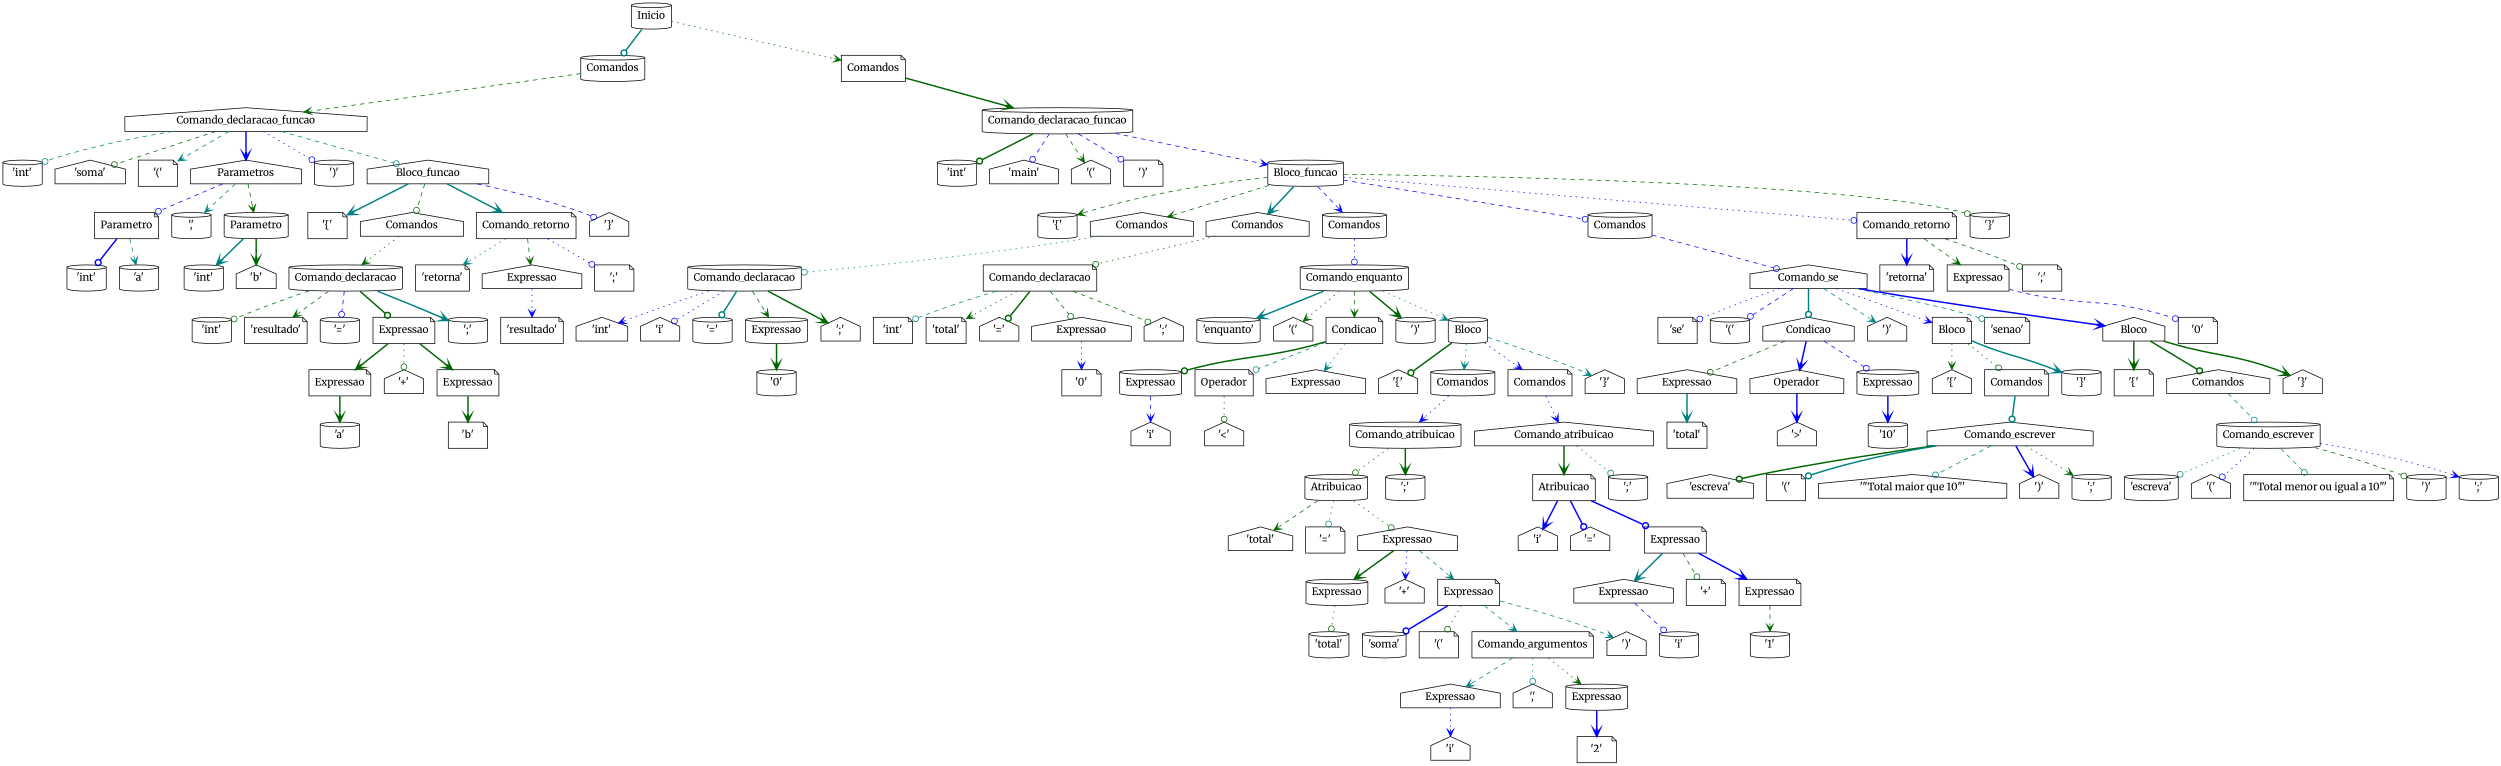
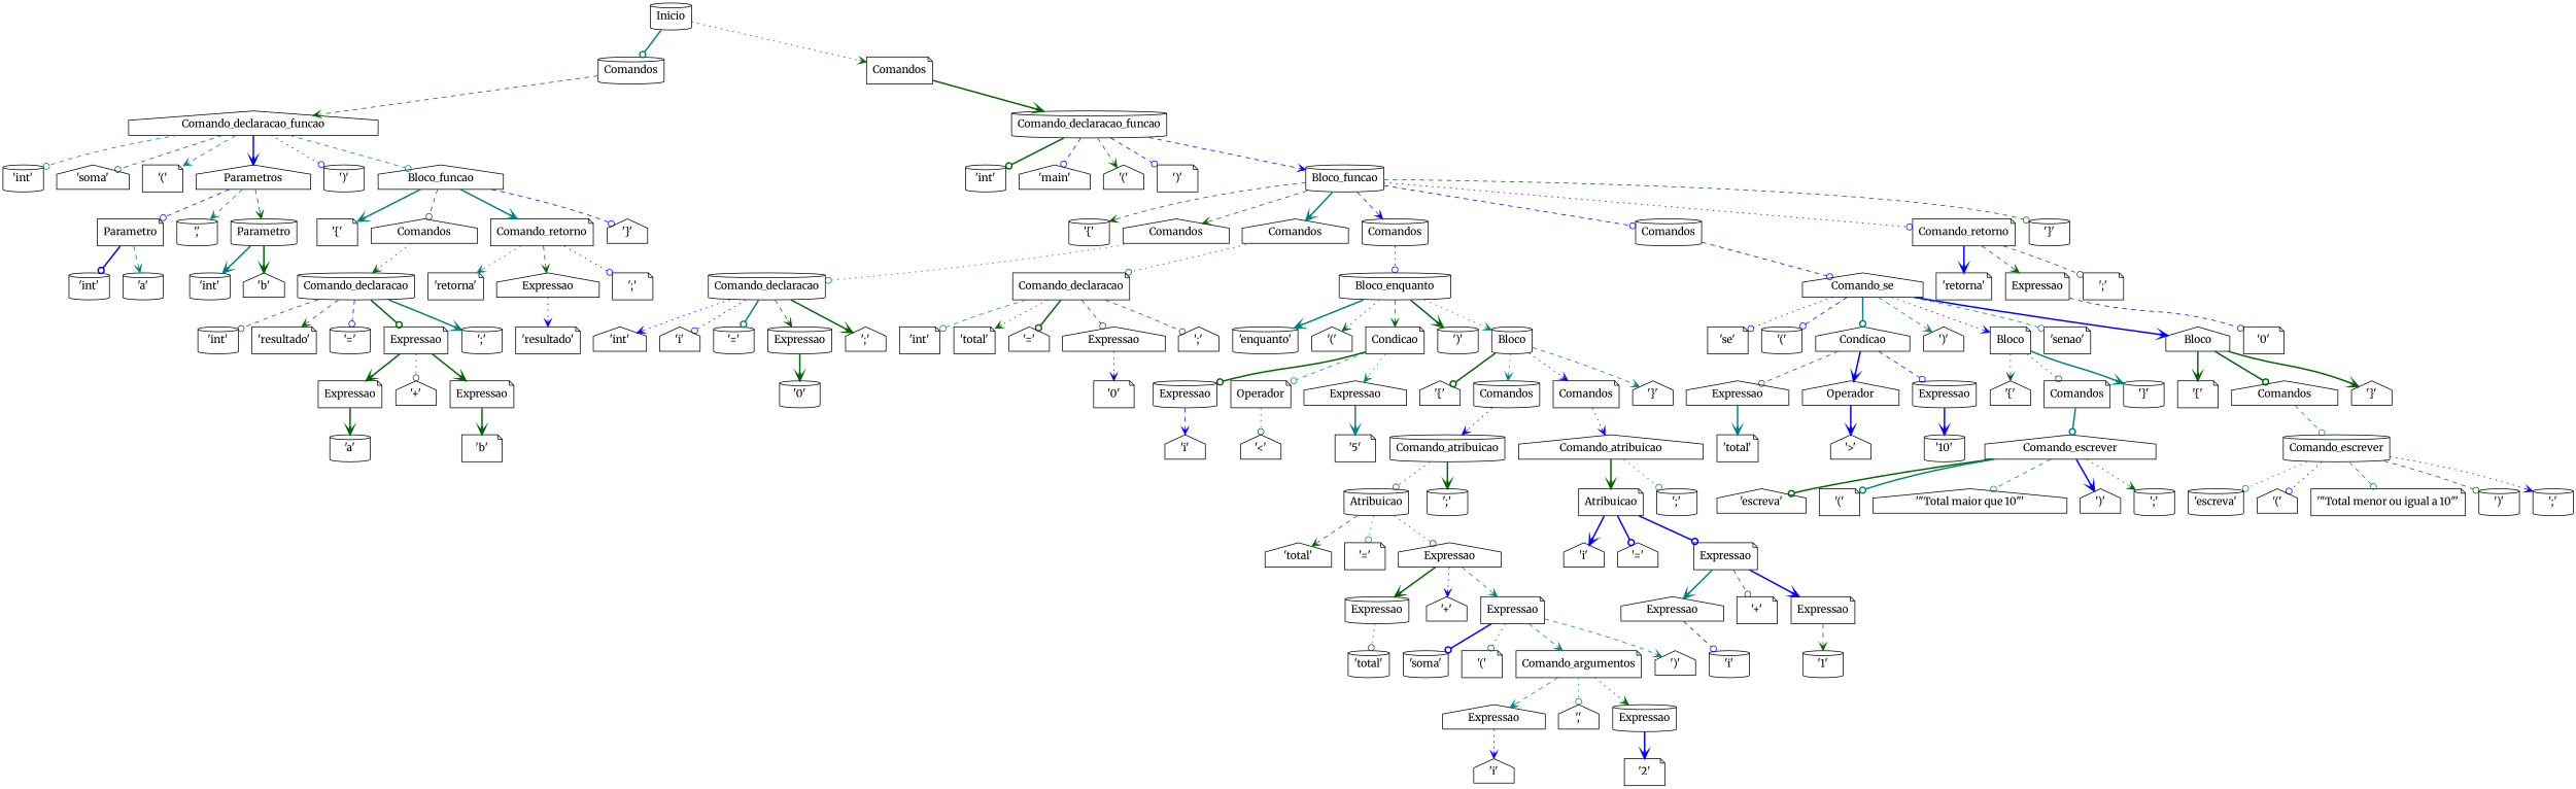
  digraph {
    fontname=Merriweather
    node [fontname=Merriweather shape=house]
    edge [arrowhead=vee color=darkgreen fontname=Merriweather style=dashed]
    n1 [label=Inicio shape=cylinder]
    n2 [label=Comandos shape=cylinder]
    n3 [label=Comandos shape=note]
    n4 [label=Comando_declaracao_funcao]
    n5 [label=Comando_declaracao_funcao shape=cylinder]
    n6 [label="'int'" shape=cylinder]
    n7 [label="'soma'"]
    n8 [label="'('" shape=note]
    n9 [label=Parametros]
    n10 [label="')'" shape=cylinder]
    n11 [label=Bloco_funcao]
    n12 [label=Parametro shape=note]
    n13 [label="','" shape=cylinder]
    n14 [label=Parametro shape=cylinder]
    n15 [label="'{'" shape=note]
    n16 [label=Comandos]
    n17 [label=Comando_retorno shape=note]
    n18 [label="'}'"]
    n19 [label="'int'" shape=cylinder]
    n20 [label="'a'" shape=cylinder]
    n21 [label="'int'" shape=cylinder]
    n22 [label="'b'"]
    n23 [label=Comando_declaracao shape=cylinder]
    n24 [label="'retorna'" shape=note]
    n25 [label=Expressao]
    n26 [label="';'" shape=note]
    n27 [label="'int'" shape=cylinder]
    n28 [label="'resultado'" shape=note]
    n29 [label="'='" shape=cylinder]
    n30 [label=Expressao shape=note]
    n31 [label="';'" shape=cylinder]
    n32 [label=Expressao shape=note]
    n33 [label="'+'"]
    n34 [label=Expressao shape=note]
    n35 [label="'a'" shape=cylinder]
    n36 [label="'b'" shape=note]
    n37 [label="'resultado'" shape=note]
    n38 [label="'int'" shape=cylinder]
    n39 [label="'main'"]
    n40 [label="'('"]
    n41 [label="')'" shape=note]
    n42 [label=Bloco_funcao shape=cylinder]
    n43 [label="'{'" shape=cylinder]
    n44 [label=Comandos]
    n45 [label=Comandos]
    n46 [label=Comandos shape=cylinder]
    n47 [label=Comandos shape=cylinder]
    n48 [label=Comando_retorno shape=note]
    n49 [label="'}'" shape=cylinder]
    n50 [label=Comando_declaracao shape=cylinder]
    n51 [label=Comando_declaracao shape=note]
-   n52 [label=Comando_enquanto shape=cylinder]
+   n52 [label=Bloco_enquanto shape=cylinder]
    n53 [label=Comando_se]
    n54 [label="'retorna'" shape=note]
    n55 [label=Expressao shape=note]
    n56 [label="';'" shape=note]
    n57 [label="'int'"]
    n58 [label="'i'"]
    n59 [label="'='" shape=cylinder]
    n60 [label=Expressao shape=cylinder]
    n61 [label="';'"]
    n62 [label="'0'" shape=cylinder]
    n63 [label="'int'" shape=note]
    n64 [label="'total'" shape=note]
    n65 [label="'='"]
    n66 [label=Expressao]
    n67 [label="';'"]
    n68 [label="'0'" shape=note]
    n69 [label="'enquanto'" shape=cylinder]
    n70 [label="'('"]
    n71 [label=Condicao shape=note]
    n72 [label="')'" shape=cylinder]
    n73 [label=Bloco shape=cylinder]
    n74 [label=Expressao shape=cylinder]
    n75 [label=Operador shape=note]
    n76 [label=Expressao]
    n77 [label="'{'"]
    n78 [label=Comandos shape=cylinder]
    n79 [label=Comandos shape=note]
    n80 [label="'}'"]
    n81 [label="'i'"]
    n82 [label="'<'"]
+   n83 [label="'5'" shape=note]
    n84 [label=Comando_atribuicao shape=cylinder]
    n85 [label=Comando_atribuicao]
    n86 [label=Atribuicao shape=cylinder]
    n87 [label="';'" shape=cylinder]
    n88 [label="'total'"]
    n89 [label="'='" shape=note]
    n90 [label=Expressao]
    n91 [label=Expressao shape=cylinder]
    n92 [label="'+'"]
    n93 [label=Expressao shape=note]
    n94 [label="'total'" shape=cylinder]
    n95 [label="'soma'" shape=cylinder]
    n96 [label="'('" shape=note]
    n97 [label=Comando_argumentos shape=note]
    n98 [label="')'"]
    n99 [label=Expressao]
    n100 [label="','"]
    n101 [label=Expressao shape=cylinder]
    n102 [label="'i'"]
    n103 [label="'2'" shape=note]
    n104 [label=Atribuicao shape=note]
    n105 [label="';'" shape=cylinder]
    n106 [label="'i'"]
    n107 [label="'='"]
    n108 [label=Expressao shape=note]
    n109 [label=Expressao]
    n110 [label="'+'" shape=note]
    n111 [label=Expressao shape=note]
    n112 [label="'i'" shape=cylinder]
    n113 [label="'1'" shape=cylinder]
    n114 [label="'se'" shape=note]
    n115 [label="'('" shape=cylinder]
    n116 [label=Condicao]
    n117 [label="')'"]
    n118 [label=Bloco shape=note]
    n119 [label="'senao'" shape=note]
    n120 [label=Bloco]
    n121 [label=Expressao]
    n122 [label=Operador]
    n123 [label=Expressao shape=cylinder]
    n124 [label="'{'"]
    n125 [label=Comandos shape=note]
    n126 [label="'}'" shape=cylinder]
    n127 [label="'{'" shape=note]
    n128 [label=Comandos]
    n129 [label="'}'"]
    n130 [label="'total'" shape=note]
    n131 [label="'>'"]
    n132 [label="'10'" shape=cylinder]
    n133 [label=Comando_escrever]
    n134 [label="'escreva'"]
    n135 [label="'('" shape=note]
    n136 [label="'\"Total maior que 10\"'"]
    n137 [label="')'"]
    n138 [label="';'" shape=cylinder]
    n139 [label=Comando_escrever shape=cylinder]
    n140 [label="'escreva'" shape=cylinder]
    n141 [label="'('"]
    n142 [label="'\"Total menor ou igual a 10\"'" shape=note]
    n143 [label="')'" shape=cylinder]
    n144 [label="';'" shape=cylinder]
    n145 [label="'0'" shape=note]
    n1 -> n2 [arrowhead=odot color=teal style=bold]
    n1 -> n3 [style=dotted]
    n2 -> n4
    n3 -> n5 [style=bold]
    n4 -> n6 [arrowhead=odot color=teal]
    n4 -> n7 [arrowhead=odot]
    n4 -> n8 [color=teal]
    n4 -> n9 [color=blue style=bold]
    n4 -> n10 [arrowhead=odot color=blue style=dotted]
    n4 -> n11 [arrowhead=odot color=teal]
    n5 -> n38 [arrowhead=odot style=bold]
    n5 -> n39 [arrowhead=odot color=blue]
    n5 -> n40
    n5 -> n41 [arrowhead=odot color=blue]
    n5 -> n42 [color=blue]
    n9 -> n12 [arrowhead=odot color=blue]
    n9 -> n13 [color=teal]
    n9 -> n14
    n11 -> n15 [color=teal style=bold]
    n11 -> n16 [arrowhead=odot]
    n11 -> n17 [color=teal style=bold]
    n11 -> n18 [arrowhead=odot color=blue]
    n12 -> n19 [arrowhead=odot color=blue style=bold]
    n12 -> n20 [color=teal]
    n14 -> n21 [color=teal style=bold]
    n14 -> n22 [style=bold]
    n16 -> n23 [style=dotted]
    n17 -> n24 [color=teal style=dotted]
    n17 -> n25
    n17 -> n26 [arrowhead=odot color=blue style=dotted]
    n23 -> n27 [arrowhead=odot]
    n23 -> n28
    n23 -> n29 [arrowhead=odot color=blue]
    n23 -> n30 [arrowhead=odot style=bold]
    n23 -> n31 [color=teal style=bold]
    n25 -> n37 [color=blue style=dotted]
    n30 -> n32 [style=bold]
    n30 -> n33 [arrowhead=odot style=dotted]
    n30 -> n34 [style=bold]
    n32 -> n35 [style=bold]
    n34 -> n36 [style=bold]
    n42 -> n43
    n42 -> n44
    n42 -> n45 [color=teal style=bold]
    n42 -> n46 [color=blue]
    n42 -> n47 [arrowhead=odot color=blue]
    n42 -> n48 [arrowhead=odot color=blue style=dotted]
    n42 -> n49 [arrowhead=odot]
    n44 -> n50 [arrowhead=odot color=teal style=dotted]
    n45 -> n51 [arrowhead=odot style=dotted]
    n46 -> n52 [arrowhead=odot color=blue style=dotted]
    n47 -> n53 [arrowhead=odot color=blue]
    n48 -> n54 [color=blue style=bold]
    n48 -> n55
    n48 -> n56 [arrowhead=odot]
    n50 -> n57 [color=blue style=dotted]
    n50 -> n58 [arrowhead=odot color=blue style=dotted]
    n50 -> n59 [arrowhead=odot color=teal style=bold]
    n50 -> n60
    n50 -> n61 [style=bold]
    n51 -> n63 [arrowhead=odot color=teal]
    n51 -> n64 [style=dotted]
    n51 -> n65 [arrowhead=odot style=bold]
    n51 -> n66 [arrowhead=odot]
    n51 -> n67 [arrowhead=odot]
    n52 -> n69 [color=teal style=bold]
    n52 -> n70 [style=dotted]
    n52 -> n71
    n52 -> n72 [style=bold]
    n52 -> n73 [color=teal style=dotted]
    n53 -> n114 [arrowhead=odot color=blue style=dotted]
    n53 -> n115 [arrowhead=odot color=blue]
    n53 -> n116 [arrowhead=odot color=teal style=bold]
    n53 -> n117 [color=teal]
    n53 -> n118 [color=blue style=dotted]
    n53 -> n119 [arrowhead=odot color=teal]
    n53 -> n120 [color=blue style=bold]
    n55 -> n145 [arrowhead=odot color=blue]
    n60 -> n62 [style=bold]
    n66 -> n68 [color=blue style=dotted]
    n71 -> n74 [arrowhead=odot style=bold]
    n71 -> n75 [arrowhead=odot color=teal]
    n71 -> n76 [color=teal style=dotted]
    n73 -> n77 [arrowhead=odot style=bold]
    n73 -> n78 [color=teal style=dotted]
    n73 -> n79 [color=blue style=dotted]
    n73 -> n80 [color=teal]
    n74 -> n81 [color=blue]
    n75 -> n82 [arrowhead=odot style=dotted]
+   n76 -> n83 [color=teal style=bold]
    n78 -> n84 [color=blue style=dotted]
    n79 -> n85 [color=blue style=dotted]
    n84 -> n86 [arrowhead=odot style=dotted]
    n84 -> n87 [style=bold]
    n85 -> n104 [style=bold]
    n85 -> n105 [arrowhead=odot color=teal style=dotted]
    n86 -> n88
    n86 -> n89 [arrowhead=odot color=teal style=dotted]
    n86 -> n90 [arrowhead=odot style=dotted]
    n90 -> n91 [style=bold]
    n90 -> n92 [color=blue style=dotted]
    n90 -> n93 [color=teal]
    n91 -> n94 [arrowhead=odot style=dotted]
    n93 -> n95 [arrowhead=odot color=blue style=bold]
    n93 -> n96 [arrowhead=odot style=dotted]
    n93 -> n97 [color=teal]
    n93 -> n98 [color=teal]
    n97 -> n99 [color=teal]
    n97 -> n100 [arrowhead=odot color=teal style=dotted]
    n97 -> n101 [style=dotted]
    n99 -> n102 [color=blue style=dotted]
    n101 -> n103 [color=blue style=bold]
    n104 -> n106 [color=blue style=bold]
    n104 -> n107 [arrowhead=odot color=blue style=bold]
    n104 -> n108 [arrowhead=odot color=blue style=bold]
    n108 -> n109 [color=teal style=bold]
    n108 -> n110 [arrowhead=odot]
    n108 -> n111 [color=blue style=bold]
    n109 -> n112 [arrowhead=odot color=blue]
    n111 -> n113
    n116 -> n121 [arrowhead=odot]
    n116 -> n122 [color=blue style=bold]
    n116 -> n123 [arrowhead=odot color=blue]
    n118 -> n124 [style=dotted]
    n118 -> n125 [arrowhead=odot style=dotted]
    n118 -> n126 [color=teal style=bold]
    n120 -> n127 [style=bold]
    n120 -> n128 [arrowhead=odot style=bold]
    n120 -> n129 [style=bold]
    n121 -> n130 [color=teal style=bold]
    n122 -> n131 [color=blue style=bold]
    n123 -> n132 [color=blue style=bold]
    n125 -> n133 [arrowhead=odot color=teal style=bold]
    n128 -> n139 [arrowhead=odot color=teal]
    n133 -> n134 [arrowhead=odot style=bold]
    n133 -> n135 [arrowhead=odot color=teal style=bold]
    n133 -> n136 [arrowhead=odot color=teal]
    n133 -> n137 [color=blue style=bold]
    n133 -> n138 [style=dotted]
    n139 -> n140 [arrowhead=odot color=teal style=dotted]
    n139 -> n141 [arrowhead=odot color=blue style=dotted]
    n139 -> n142 [arrowhead=odot color=teal]
    n139 -> n143 [arrowhead=odot]
    n139 -> n144 [color=blue style=dotted]
  }
